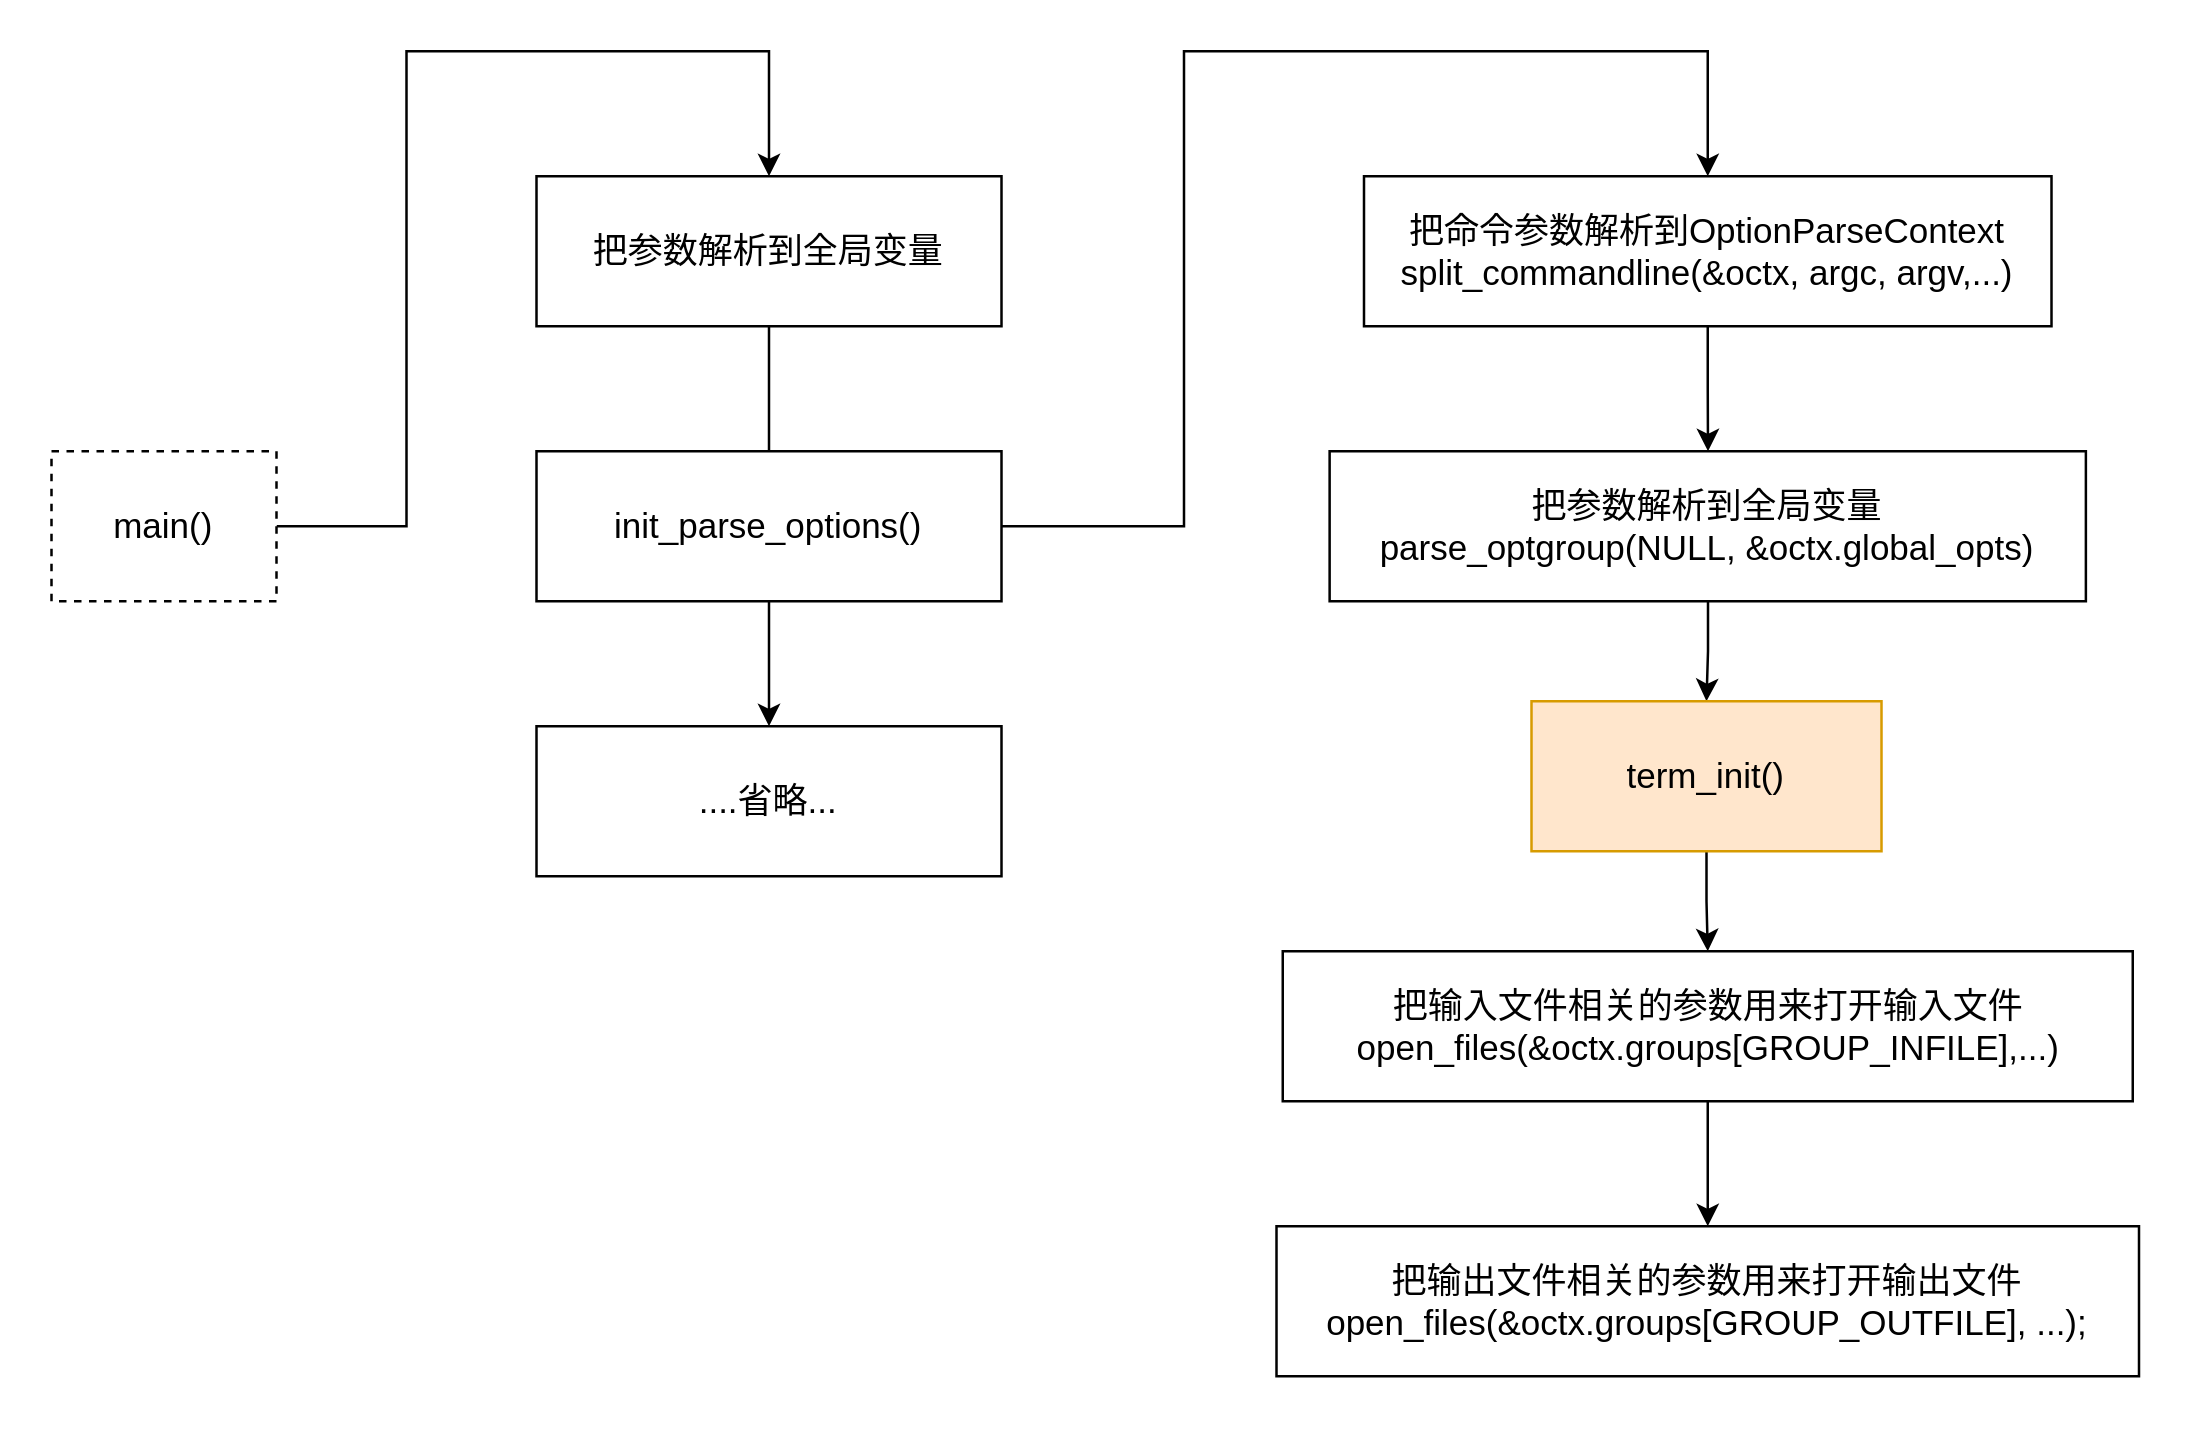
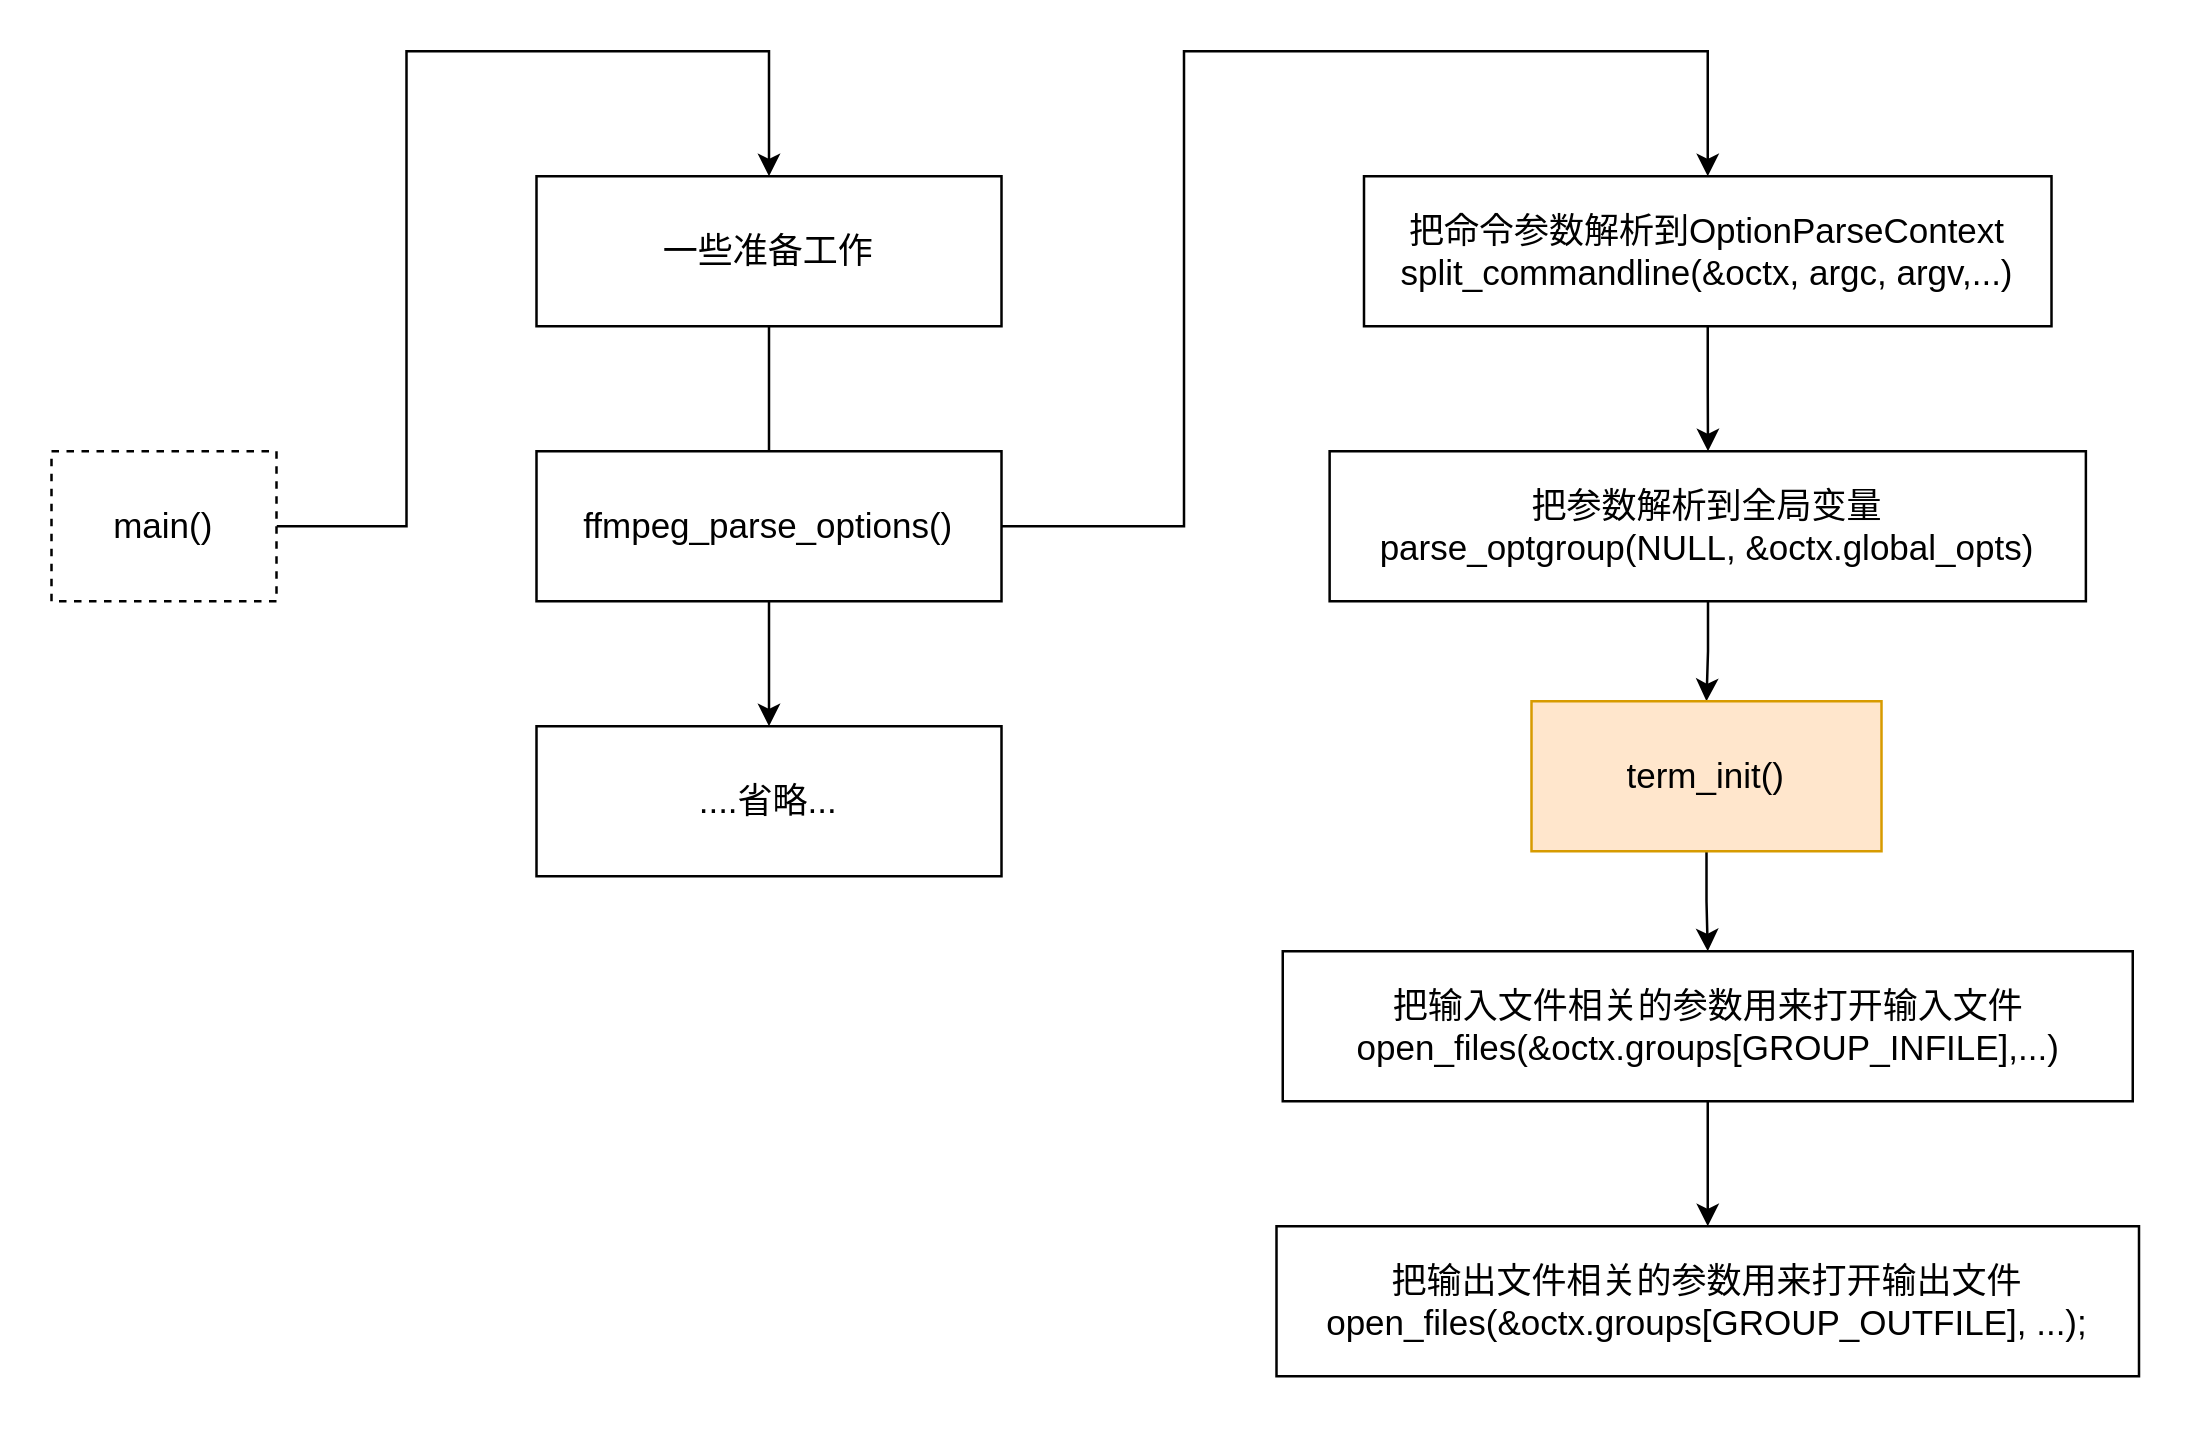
  <mxCell id="0" />
  <mxCell id="1" parent="0" />
  <mxCell id="2" style="edgeStyle=orthogonalEdgeStyle;rounded=0;orthogonalLoop=1;jettySize=auto;html=1;entryX=0.5;entryY=0;entryDx=0;entryDy=0;fontSize=14;" parent="1" source="3" target="5" edge="1"><mxGeometry relative="1" as="geometry"><Array as="points"><mxPoint x="162" y="210" /><mxPoint x="162" y="20" /><mxPoint x="307" y="20" /></Array></mxGeometry></mxCell>
  <mxCell id="3" value="main()" style="rounded=0;whiteSpace=wrap;html=1;fontSize=14;dashed=1;" parent="1" vertex="1"><mxGeometry x="20" y="180" width="90" height="60" as="geometry" /></mxCell>
  <mxCell id="4" style="edgeStyle=orthogonalEdgeStyle;rounded=0;orthogonalLoop=1;jettySize=auto;html=1;fontSize=14;endArrow=none;" parent="1" source="5" target="8" edge="1"><mxGeometry relative="1" as="geometry" /></mxCell>
- <mxCell id="5" value="把参数解析到全局变量" style="rounded=0;whiteSpace=wrap;html=1;fontSize=14;" parent="1" vertex="1"><mxGeometry x="214" y="70" width="186" height="60" as="geometry" /></mxCell>
+ <mxCell id="5" value="一些准备工作" style="rounded=0;whiteSpace=wrap;html=1;fontSize=14;" parent="1" vertex="1"><mxGeometry x="214" y="70" width="186" height="60" as="geometry" /></mxCell>
  <mxCell id="6" style="edgeStyle=orthogonalEdgeStyle;rounded=0;orthogonalLoop=1;jettySize=auto;html=1;entryX=0.5;entryY=0;entryDx=0;entryDy=0;fontSize=14;" parent="1" source="8" target="13" edge="1"><mxGeometry relative="1" as="geometry"><Array as="points"><mxPoint x="473" y="210" /><mxPoint x="473" y="20" /><mxPoint x="683" y="20" /></Array></mxGeometry></mxCell>
  <mxCell id="7" style="edgeStyle=orthogonalEdgeStyle;rounded=0;orthogonalLoop=1;jettySize=auto;html=1;fontSize=14;" parent="1" source="8" target="9" edge="1"><mxGeometry relative="1" as="geometry" /></mxCell>
- <mxCell id="8" value="init_parse_options()" style="rounded=0;whiteSpace=wrap;html=1;fontSize=14;" parent="1" vertex="1"><mxGeometry x="214" y="180" width="186" height="60" as="geometry" /></mxCell>
+ <mxCell id="8" value="ffmpeg_parse_options()" style="rounded=0;whiteSpace=wrap;html=1;fontSize=14;" parent="1" vertex="1"><mxGeometry x="214" y="180" width="186" height="60" as="geometry" /></mxCell>
  <mxCell id="9" value="....省略..." style="rounded=0;whiteSpace=wrap;html=1;fontSize=14;" parent="1" vertex="1"><mxGeometry x="214" y="290" width="186" height="60" as="geometry" /></mxCell>
  <mxCell id="10" style="edgeStyle=orthogonalEdgeStyle;rounded=0;orthogonalLoop=1;jettySize=auto;html=1;entryX=0.5;entryY=0;entryDx=0;entryDy=0;" edge="1" parent="1" source="11" target="18"><mxGeometry relative="1" as="geometry" /></mxCell>
  <mxCell id="11" value="把参数解析到全局变量&lt;br&gt;parse_optgroup(NULL, &amp;amp;octx.global_opts)" style="rounded=0;whiteSpace=wrap;html=1;fontSize=14;" parent="1" vertex="1"><mxGeometry x="531.25" y="180" width="302.5" height="60" as="geometry" /></mxCell>
  <mxCell id="12" style="edgeStyle=orthogonalEdgeStyle;rounded=0;orthogonalLoop=1;jettySize=auto;html=1;fontSize=14;" parent="1" source="13" target="11" edge="1"><mxGeometry relative="1" as="geometry" /></mxCell>
  <mxCell id="13" value="把命令参数解析到OptionParseContext&lt;br&gt;split_commandline(&amp;amp;octx, argc, argv,...)" style="rounded=0;whiteSpace=wrap;html=1;fontSize=14;" parent="1" vertex="1"><mxGeometry x="545" y="70" width="275" height="60" as="geometry" /></mxCell>
  <mxCell id="14" style="edgeStyle=orthogonalEdgeStyle;rounded=0;orthogonalLoop=1;jettySize=auto;html=1;fontSize=14;" parent="1" source="15" target="16" edge="1"><mxGeometry relative="1" as="geometry" /></mxCell>
  <mxCell id="15" value="把输入文件相关的参数用来打开输入文件&lt;br&gt;open_files(&amp;amp;octx.groups[GROUP_INFILE],...)" style="rounded=0;whiteSpace=wrap;html=1;fontSize=14;" parent="1" vertex="1"><mxGeometry x="512.5" y="380" width="340" height="60" as="geometry" /></mxCell>
  <mxCell id="16" value="把输出文件相关的参数用来打开输出文件&lt;br&gt;open_files(&amp;amp;octx.groups[GROUP_OUTFILE], ...);" style="rounded=0;whiteSpace=wrap;html=1;fontSize=14;" parent="1" vertex="1"><mxGeometry x="510" y="490" width="345" height="60" as="geometry" /></mxCell>
  <mxCell id="17" style="edgeStyle=orthogonalEdgeStyle;rounded=0;orthogonalLoop=1;jettySize=auto;html=1;" edge="1" parent="1" source="18" target="15"><mxGeometry relative="1" as="geometry" /></mxCell>
  <mxCell id="18" value="term_init()" style="rounded=0;whiteSpace=wrap;html=1;fontSize=14;fillColor=#ffe6cc;strokeColor=#d79b00;" vertex="1" parent="1"><mxGeometry x="612" y="280" width="140" height="60" as="geometry" /></mxCell>
